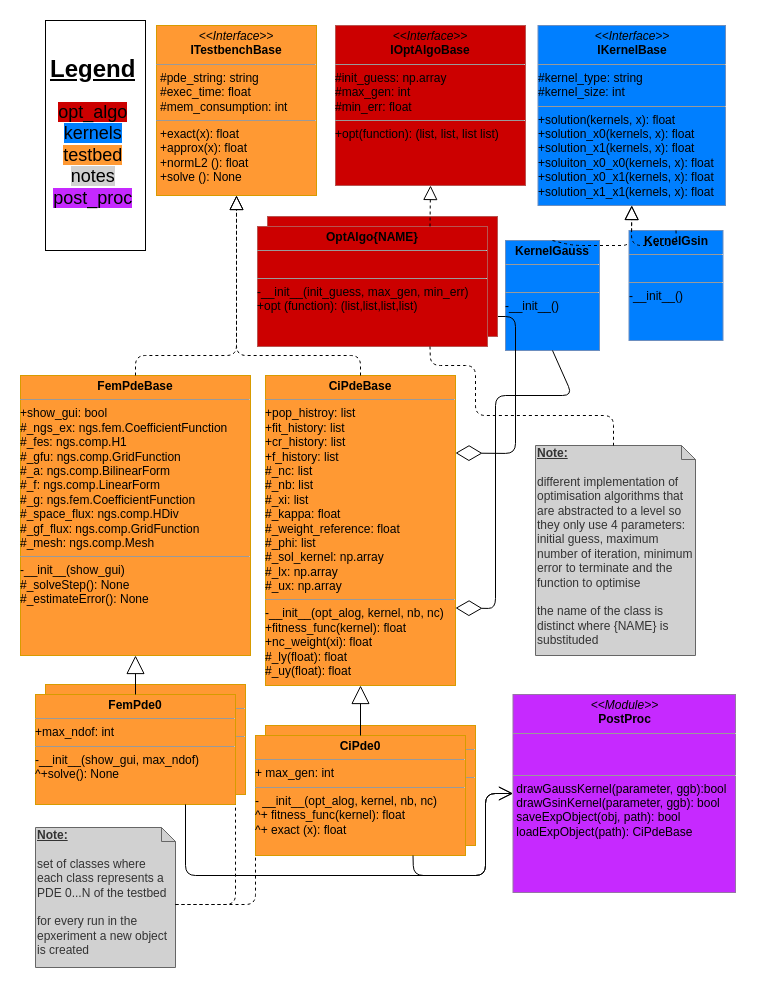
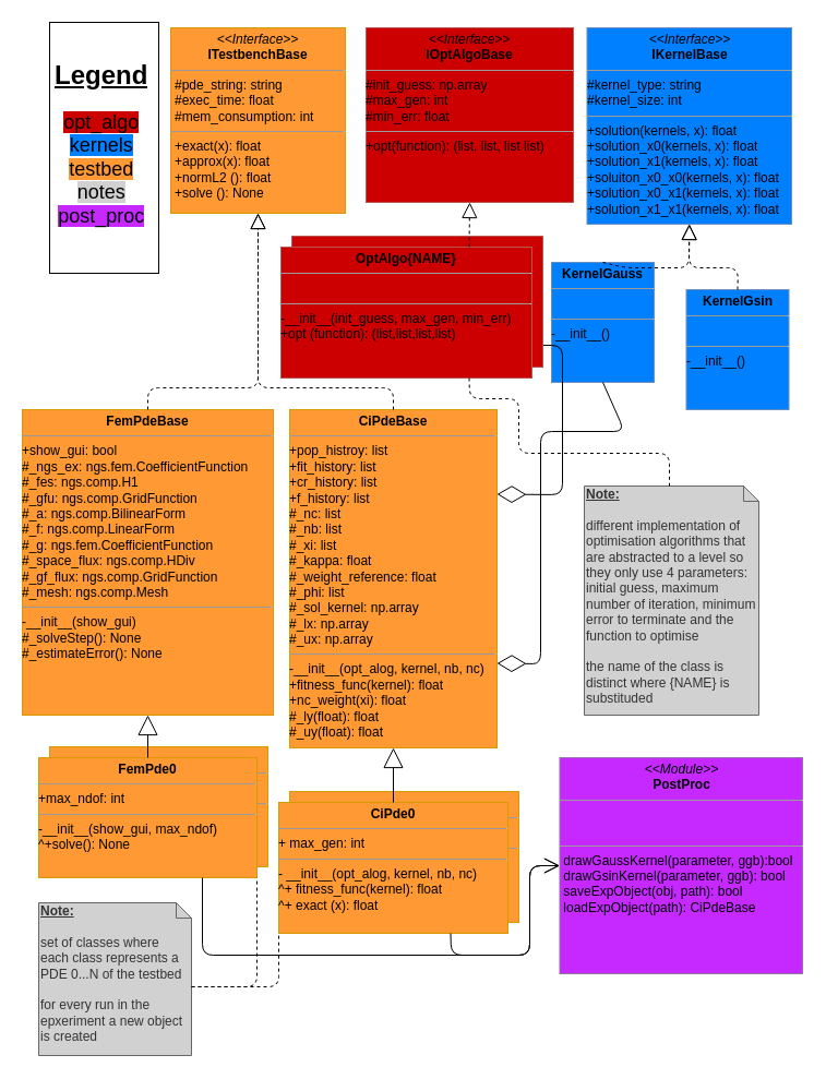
  <mxCell id="0" />
  <mxCell id="1" parent="0" />
  <mxCell id="2" value="&lt;p style=&quot;margin: 0px ; margin-top: 4px ; text-align: center&quot;&gt;&lt;br&gt;&lt;/p&gt;&lt;hr size=&quot;1&quot;&gt;&lt;div&gt;&lt;br&gt;&lt;/div&gt;&lt;hr size=&quot;1&quot;&gt;&lt;p style=&quot;margin: 0px ; margin-left: 4px&quot;&gt;&lt;br&gt;&lt;/p&gt;" style="verticalAlign=top;align=left;overflow=fill;fontSize=12;fontFamily=Helvetica;html=1;fillColor=#FF9933;strokeColor=#d79b00;" parent="1" vertex="1"><mxGeometry x="265" y="725" width="210" height="120" as="geometry" /></mxCell>
  <mxCell id="3" value="&lt;p style=&quot;margin: 0px ; margin-top: 4px ; text-align: center&quot;&gt;&lt;br&gt;&lt;/p&gt;&lt;hr size=&quot;1&quot;&gt;&lt;div&gt;&lt;br&gt;&lt;/div&gt;&lt;hr size=&quot;1&quot;&gt;&lt;p style=&quot;margin: 0px ; margin-left: 4px&quot;&gt;&lt;br&gt;&lt;/p&gt;" style="verticalAlign=top;align=left;overflow=fill;fontSize=12;fontFamily=Helvetica;html=1;fillColor=#FF9933;strokeColor=#d79b00;" parent="1" vertex="1"><mxGeometry x="45" y="684" width="200" height="110" as="geometry" /></mxCell>
  <mxCell id="4" value="&lt;p style=&quot;margin: 0px ; margin-top: 4px ; text-align: center&quot;&gt;&lt;i&gt;&amp;lt;&amp;lt;Interface&amp;gt;&amp;gt;&lt;/i&gt;&lt;br&gt;&lt;b&gt;ITestbenchBase&lt;/b&gt;&lt;/p&gt;&lt;hr size=&quot;1&quot;&gt;&lt;p style=&quot;margin: 0px ; margin-left: 4px&quot;&gt;#pde_string: string&lt;br&gt;#exec_time: float&lt;/p&gt;&lt;p style=&quot;margin: 0px ; margin-left: 4px&quot;&gt;#mem_consumption: int&lt;br&gt;&lt;/p&gt;&lt;hr size=&quot;1&quot;&gt;&lt;p style=&quot;margin: 0px ; margin-left: 4px&quot;&gt;+exact(x): float&lt;br&gt;+approx(x): float&lt;/p&gt;&lt;p style=&quot;margin: 0px ; margin-left: 4px&quot;&gt;+normL2 (): float&lt;/p&gt;&lt;p style=&quot;margin: 0px ; margin-left: 4px&quot;&gt;+solve (): None&lt;br&gt;&lt;/p&gt;" style="verticalAlign=top;align=left;overflow=fill;fontSize=12;fontFamily=Helvetica;html=1;rounded=0;shadow=0;comic=0;labelBackgroundColor=none;strokeWidth=1;fillColor=#FF9933;strokeColor=#d79b00;" parent="1" vertex="1"><mxGeometry x="156" y="25" width="160" height="170" as="geometry" /></mxCell>
  <mxCell id="5" value="&lt;p style=&quot;margin: 0px ; margin-top: 4px ; text-align: center&quot;&gt;&lt;i&gt;&amp;lt;&amp;lt;Interface&amp;gt;&amp;gt;&lt;/i&gt;&lt;br&gt;&lt;b&gt;IKernelBase&lt;/b&gt;&lt;/p&gt;&lt;hr size=&quot;1&quot;&gt;&lt;div&gt;#kernel_type: string&lt;/div&gt;&lt;div&gt;#kernel_size: int&lt;/div&gt;&lt;hr size=&quot;1&quot;&gt;&lt;div&gt;+solution(kernels, x): float&lt;/div&gt;&lt;div&gt;+solution_x0(kernels, x): float&lt;br&gt;&lt;/div&gt;&lt;div&gt;+solution_x1(kernels, x): float&lt;br&gt;&lt;/div&gt;&lt;div&gt;+soluiton_x0_x0(kernels, x): float&lt;br&gt;&lt;/div&gt;&lt;div&gt;+solution_x0_x1(kernels, x): float&lt;br&gt;&lt;/div&gt;&lt;div&gt;+solution_x1_x1(kernels, x): float&lt;/div&gt;" style="verticalAlign=top;align=left;overflow=fill;fontSize=12;fontFamily=Helvetica;html=1;rounded=0;shadow=0;comic=0;labelBackgroundColor=none;strokeWidth=1;fillColor=#007FFF;strokeColor=#6c8ebf;" parent="1" vertex="1"><mxGeometry x="537.5" y="25" width="187.5" height="180" as="geometry" /></mxCell>
  <mxCell id="6" value="&lt;p style=&quot;margin: 0px ; margin-top: 4px ; text-align: center&quot;&gt;&lt;b&gt;FemPdeBase&lt;/b&gt;&lt;br&gt;&lt;/p&gt;&lt;hr size=&quot;1&quot;&gt;&lt;div&gt;+show_gui: bool &lt;br&gt;&lt;/div&gt;&lt;div&gt;#_ngs_ex: ngs.fem.CoefficientFunction&lt;br&gt;&lt;/div&gt;&lt;div&gt;#_fes: ngs.comp.H1&lt;br&gt;&lt;/div&gt;&lt;div&gt;#_gfu: ngs.comp.GridFunction&lt;br&gt;&lt;/div&gt;&lt;div&gt;#_a: ngs.comp.BilinearForm&lt;br&gt;&lt;/div&gt;&lt;div&gt;#_f: ngs.comp.LinearForm&lt;br&gt;&lt;/div&gt;&lt;div&gt;#_g: ngs.fem.CoefficientFunction&lt;br&gt;&lt;/div&gt;&lt;div&gt;#_space_flux: ngs.comp.HDiv&lt;br&gt;&lt;/div&gt;&lt;div&gt;#_gf_flux: ngs.comp.GridFunction&lt;br&gt;&lt;/div&gt;&lt;div&gt;#_mesh: ngs.comp.Mesh&lt;/div&gt;&lt;hr size=&quot;1&quot;&gt;&lt;div&gt;-__init__(show_gui)&lt;/div&gt;&lt;div&gt;#_solveStep(): None&lt;br&gt;&lt;/div&gt;&lt;div&gt;#_estimateError(): None &lt;br&gt;&lt;/div&gt;" style="verticalAlign=top;align=left;overflow=fill;fontSize=12;fontFamily=Helvetica;html=1;fillColor=#FF9933;strokeColor=#d79b00;" parent="1" vertex="1"><mxGeometry x="20" y="375" width="230" height="280" as="geometry" /></mxCell>
  <mxCell id="7" value="&lt;p style=&quot;margin: 0px ; margin-top: 4px ; text-align: center&quot;&gt;&lt;b&gt;CiPdeBase&lt;/b&gt;&lt;br&gt;&lt;/p&gt;&lt;hr size=&quot;1&quot;&gt;&lt;div&gt;+pop_histroy: list&lt;/div&gt;&lt;div&gt;+fit_history: list&lt;br&gt;&lt;/div&gt;&lt;div&gt;+cr_history: list&lt;br&gt;&lt;/div&gt;&lt;div&gt;+f_history: list&lt;br&gt;&lt;/div&gt;&lt;div&gt;#_nc: list&lt;br&gt;&lt;/div&gt;&lt;div&gt;#_nb: list&lt;br&gt;&lt;/div&gt;&lt;div&gt;#_xi: list&lt;br&gt;&lt;/div&gt;&lt;div&gt;#_kappa: float&lt;br&gt;&lt;/div&gt;&lt;div&gt;#_weight_reference: float&lt;br&gt;&lt;/div&gt;&lt;div&gt;#_phi: list&lt;br&gt;&lt;/div&gt;&lt;div&gt;#_sol_kernel: np.array&lt;br&gt;&lt;/div&gt;&lt;div&gt;#_lx: np.array&lt;br&gt;&lt;/div&gt;&lt;div&gt;#_ux: np.array&lt;/div&gt;&lt;hr size=&quot;1&quot;&gt;&lt;div&gt;-__init__(opt_alog, kernel, nb, nc)&lt;/div&gt;&lt;div&gt;+fitness_func(kernel): float&lt;/div&gt;&lt;div&gt;+nc_weight(xi): float&lt;br&gt;&lt;/div&gt;&lt;div&gt;#_ly(float): float&lt;br&gt;&lt;/div&gt;&lt;div&gt;#_uy(float): float&lt;/div&gt;" style="verticalAlign=top;align=left;overflow=fill;fontSize=12;fontFamily=Helvetica;html=1;fillColor=#FF9933;strokeColor=#d79b00;" parent="1" vertex="1"><mxGeometry x="265" y="375" width="190" height="310" as="geometry" /></mxCell>
  <mxCell id="8" value="" style="endArrow=block;dashed=1;endFill=0;endSize=12;html=1;exitX=0.5;exitY=0;exitDx=0;exitDy=0;entryX=0.5;entryY=1;entryDx=0;entryDy=0;" parent="1" source="6" target="4" edge="1"><mxGeometry width="160" relative="1" as="geometry"><mxPoint x="77" y="655" as="sourcePoint" /><mxPoint x="157" y="215" as="targetPoint" /><Array as="points"><mxPoint x="135" y="355" /><mxPoint x="236" y="355" /></Array></mxGeometry></mxCell>
  <mxCell id="9" value="" style="endArrow=block;dashed=1;endFill=0;endSize=12;html=1;exitX=0.5;exitY=0;exitDx=0;exitDy=0;entryX=0.5;entryY=1;entryDx=0;entryDy=0;" parent="1" source="7" target="4" edge="1"><mxGeometry width="160" relative="1" as="geometry"><mxPoint x="127" y="705" as="sourcePoint" /><mxPoint x="287" y="705" as="targetPoint" /><Array as="points"><mxPoint x="360" y="355" /><mxPoint x="236" y="355" /></Array></mxGeometry></mxCell>
  <mxCell id="10" value="&lt;p style=&quot;margin: 0px ; margin-top: 4px ; text-align: center&quot;&gt;&lt;b&gt;KernelGauss&lt;/b&gt;&lt;br&gt;&lt;/p&gt;&lt;hr size=&quot;1&quot;&gt;&lt;div&gt;&lt;br&gt;&lt;/div&gt;&lt;hr size=&quot;1&quot;&gt;-__init__()" style="verticalAlign=top;align=left;overflow=fill;fontSize=12;fontFamily=Helvetica;html=1;fillColor=#007FFF;strokeColor=#6c8ebf;" parent="1" vertex="1"><mxGeometry x="505" y="240" width="94" height="110" as="geometry" /></mxCell>
  <mxCell id="11" value="&lt;div&gt;&lt;u&gt;&lt;b&gt;Note: &lt;/b&gt;&lt;br&gt;&lt;/u&gt;&lt;/div&gt;&lt;div&gt;&lt;u&gt;&lt;/u&gt;&lt;br&gt;&lt;/div&gt;&lt;div&gt;set of classes where each class represents a &lt;br&gt;&lt;/div&gt;&lt;div&gt;PDE 0...N of the testbed&lt;/div&gt;&lt;div&gt;&lt;br&gt;&lt;/div&gt;&lt;div&gt;for every run in the epxeriment a new object is created&lt;br&gt;&lt;/div&gt;" style="shape=note;whiteSpace=wrap;html=1;size=14;verticalAlign=top;align=left;spacingTop=-6;fillColor=#D1D1D1;strokeColor=#666666;fontColor=#333333;" parent="1" vertex="1"><mxGeometry x="35" y="827" width="140" height="140" as="geometry" /></mxCell>
  <mxCell id="12" value="" style="endArrow=diamondThin;endFill=0;endSize=24;html=1;entryX=1;entryY=0.25;entryDx=0;entryDy=0;exitX=1;exitY=0.75;exitDx=0;exitDy=0;" parent="1" source="21" target="7" edge="1"><mxGeometry width="160" relative="1" as="geometry"><mxPoint x="545" y="425" as="sourcePoint" /><mxPoint x="447" y="325" as="targetPoint" /><Array as="points"><mxPoint x="515" y="316" /><mxPoint x="515" y="453" /></Array></mxGeometry></mxCell>
  <mxCell id="13" value="&lt;p style=&quot;margin: 0px ; margin-top: 4px ; text-align: center&quot;&gt;&lt;b&gt;FemPde0&lt;/b&gt;&lt;br&gt;&lt;/p&gt;&lt;hr size=&quot;1&quot;&gt;&lt;div&gt;+max_ndof: int&lt;br&gt;&lt;/div&gt;&lt;hr size=&quot;1&quot;&gt;&lt;div&gt;-__init__(show_gui, max_ndof)&lt;/div&gt;&lt;div&gt;^+solve(): None&lt;/div&gt;" style="verticalAlign=top;align=left;overflow=fill;fontSize=12;fontFamily=Helvetica;html=1;fillColor=#FF9933;strokeColor=#d79b00;" parent="1" vertex="1"><mxGeometry x="35" y="694" width="200" height="110" as="geometry" /></mxCell>
  <mxCell id="14" value="" style="endArrow=block;endSize=16;endFill=0;html=1;exitX=0.5;exitY=0;exitDx=0;exitDy=0;entryX=0.5;entryY=1;entryDx=0;entryDy=0;" parent="1" source="13" target="6" edge="1"><mxGeometry x="-0.143" y="30" width="160" relative="1" as="geometry"><mxPoint x="317" y="655" as="sourcePoint" /><mxPoint x="107" y="595" as="targetPoint" /><mxPoint as="offset" /></mxGeometry></mxCell>
  <mxCell id="15" value="&lt;p style=&quot;margin: 0px ; margin-top: 4px ; text-align: center&quot;&gt;&lt;b&gt;CiPde0&lt;/b&gt;&lt;br&gt;&lt;/p&gt;&lt;hr size=&quot;1&quot;&gt;&lt;div&gt;+ max_gen: int&lt;br&gt;&lt;/div&gt;&lt;hr size=&quot;1&quot;&gt;&lt;div&gt;- __init__(opt_alog, kernel, nb, nc)&lt;/div&gt;&lt;div&gt;^+ fitness_func(kernel): float&lt;br&gt;&lt;/div&gt;&lt;div&gt;^+ exact (x): float&lt;br&gt;&lt;/div&gt;&lt;div&gt;&lt;br&gt;&lt;/div&gt;" style="verticalAlign=top;align=left;overflow=fill;fontSize=12;fontFamily=Helvetica;html=1;fillColor=#FF9933;strokeColor=#d79b00;" parent="1" vertex="1"><mxGeometry x="255" y="735" width="210" height="120" as="geometry" /></mxCell>
  <mxCell id="16" value="" style="endArrow=block;endSize=16;endFill=0;html=1;entryX=0.5;entryY=1;entryDx=0;entryDy=0;exitX=0.5;exitY=0;exitDx=0;exitDy=0;" parent="1" source="15" target="7" edge="1"><mxGeometry x="-0.143" y="30" width="160" relative="1" as="geometry"><mxPoint x="342" y="635" as="sourcePoint" /><mxPoint x="437" y="605" as="targetPoint" /><mxPoint as="offset" /></mxGeometry></mxCell>
  <mxCell id="17" value="" style="endArrow=none;dashed=1;html=1;exitX=0;exitY=0;exitDx=140;exitDy=77;exitPerimeter=0;entryX=0;entryY=1;entryDx=0;entryDy=0;" parent="1" source="11" target="15" edge="1"><mxGeometry width="50" height="50" relative="1" as="geometry"><mxPoint x="417" y="835" as="sourcePoint" /><mxPoint x="467" y="785" as="targetPoint" /><Array as="points"><mxPoint x="255" y="904" /></Array></mxGeometry></mxCell>
  <mxCell id="18" value="&lt;p style=&quot;margin: 0px ; margin-top: 4px ; text-align: center&quot;&gt;&lt;i&gt;&amp;lt;&amp;lt;Interface&amp;gt;&amp;gt;&lt;/i&gt;&lt;br&gt;&lt;b&gt;IOptAlgoBase&lt;/b&gt;&lt;/p&gt;&lt;hr size=&quot;1&quot;&gt;&lt;div&gt;#init_guess: np.array&lt;/div&gt;&lt;div&gt;#max_gen: int&lt;br&gt;&lt;/div&gt;&lt;div&gt;#min_err: float&lt;br&gt;&lt;/div&gt;&lt;hr size=&quot;1&quot;&gt;+opt(function): (list, list, list list)" style="verticalAlign=top;align=left;overflow=fill;fontSize=12;fontFamily=Helvetica;html=1;rounded=0;shadow=0;comic=0;labelBackgroundColor=none;strokeWidth=1;fillColor=#CC0000;strokeColor=#b85450;" parent="1" vertex="1"><mxGeometry x="335" y="25" width="190" height="160" as="geometry" /></mxCell>
  <mxCell id="19" value="" style="endArrow=diamondThin;endFill=0;endSize=24;html=1;entryX=1;entryY=0.75;entryDx=0;entryDy=0;exitX=0.5;exitY=1;exitDx=0;exitDy=0;" parent="1" source="10" target="7" edge="1"><mxGeometry width="160" relative="1" as="geometry"><mxPoint x="475" y="665" as="sourcePoint" /><mxPoint x="635" y="665" as="targetPoint" /><Array as="points"><mxPoint x="572" y="395" /><mxPoint x="495" y="395" /><mxPoint x="495" y="608" /></Array></mxGeometry></mxCell>
  <mxCell id="20" value="" style="verticalAlign=top;align=left;overflow=fill;fontSize=12;fontFamily=Helvetica;html=1;fillColor=#CC0000;strokeColor=#b85450;" parent="1" vertex="1"><mxGeometry x="267" y="216" width="230" height="120" as="geometry" /></mxCell>
  <mxCell id="21" value="&lt;p style=&quot;margin: 0px ; margin-top: 4px ; text-align: center&quot;&gt;&lt;b&gt;OptAlgo{NAME}&lt;/b&gt;&lt;br&gt;&lt;/p&gt;&lt;hr size=&quot;1&quot;&gt;&lt;div&gt;&lt;br&gt;&lt;/div&gt;&lt;hr size=&quot;1&quot;&gt;&lt;div&gt;-__init__(init_guess, max_gen, min_err)&lt;/div&gt;&lt;div&gt;+opt (function): (list,list,list,list)&lt;/div&gt;&lt;p style=&quot;margin: 0px ; margin-left: 4px&quot;&gt;&lt;br&gt;&lt;/p&gt;" style="verticalAlign=top;align=left;overflow=fill;fontSize=12;fontFamily=Helvetica;html=1;fillColor=#CC0000;strokeColor=#b85450;" parent="1" vertex="1"><mxGeometry x="257" y="226" width="230" height="120" as="geometry" /></mxCell>
  <mxCell id="22" value="&lt;div&gt;&lt;u&gt;&lt;b&gt;Note: &lt;/b&gt;&lt;br&gt;&lt;/u&gt;&lt;/div&gt;&lt;div&gt;&lt;br&gt;&lt;/div&gt;&lt;div&gt;different implementation of&amp;nbsp;&lt;/div&gt;&lt;div&gt;optimisation algorithms that &lt;br&gt;&lt;/div&gt;&lt;div&gt;are abstracted to a level so they only use 4 parameters: initial guess, maximum number of iteration, minimum error to terminate and the function to optimise&lt;/div&gt;&lt;div&gt;&lt;br&gt;&lt;/div&gt;&lt;div&gt;the name of the class is distinct where {NAME} is substituded&lt;br&gt;&lt;/div&gt;&lt;div&gt;&lt;br&gt;&lt;/div&gt;" style="shape=note;whiteSpace=wrap;html=1;size=14;verticalAlign=top;align=left;spacingTop=-6;fillColor=#D1D1D1;strokeColor=#666666;fontColor=#333333;" parent="1" vertex="1"><mxGeometry x="535" y="445" width="160" height="210" as="geometry" /></mxCell>
  <mxCell id="23" value="" style="endArrow=block;dashed=1;endFill=0;endSize=12;html=1;entryX=0.5;entryY=1;entryDx=0;entryDy=0;exitX=0.75;exitY=0;exitDx=0;exitDy=0;" parent="1" source="21" target="18" edge="1"><mxGeometry width="160" relative="1" as="geometry"><mxPoint x="525" y="255" as="sourcePoint" /><mxPoint x="727" y="225" as="targetPoint" /><Array as="points" /></mxGeometry></mxCell>
  <mxCell id="24" value="" style="endArrow=none;dashed=1;html=1;entryX=0;entryY=0;entryDx=78;entryDy=0;entryPerimeter=0;exitX=0.75;exitY=1;exitDx=0;exitDy=0;" parent="1" source="21" target="22" edge="1"><mxGeometry width="50" height="50" relative="1" as="geometry"><mxPoint x="485" y="375" as="sourcePoint" /><mxPoint x="645" y="655" as="targetPoint" /><Array as="points"><mxPoint x="430" y="365" /><mxPoint x="475" y="365" /><mxPoint x="475" y="415" /><mxPoint x="613" y="415" /></Array></mxGeometry></mxCell>
  <mxCell id="25" value="&lt;h1 align=&quot;center&quot;&gt;&lt;br&gt;&lt;u&gt;Legend&lt;/u&gt;&lt;br&gt;&lt;/h1&gt;&lt;p style=&quot;font-size: 18px&quot; align=&quot;center&quot;&gt;&lt;span style=&quot;background-color: rgb(204 , 0 , 0)&quot;&gt;opt_algo&lt;/span&gt;&lt;br&gt;&lt;span style=&quot;background-color: rgb(0 , 127 , 255)&quot;&gt;kernels&lt;/span&gt;&lt;br&gt;&lt;span style=&quot;background-color: rgb(255 , 153 , 51)&quot;&gt;testbed&lt;/span&gt;&lt;br&gt;&lt;span style=&quot;background-color: rgb(209 , 209 , 209)&quot;&gt;notes&lt;/span&gt;&lt;br&gt;&lt;span style=&quot;background-color: rgb(198 , 41 , 255)&quot;&gt;post_proc&lt;/span&gt;&lt;br&gt;&lt;/p&gt;" style="text;html=1;strokeColor=#000000;fillColor=none;spacing=5;spacingTop=-20;whiteSpace=wrap;overflow=hidden;rounded=0;" parent="1" vertex="1"><mxGeometry x="45" y="20" width="100" height="230" as="geometry" /></mxCell>
  <mxCell id="26" value="" style="endArrow=block;dashed=1;endFill=0;endSize=12;html=1;exitX=0.5;exitY=0;exitDx=0;exitDy=0;entryX=0.5;entryY=1;entryDx=0;entryDy=0;" parent="1" source="10" target="5" edge="1"><mxGeometry width="160" relative="1" as="geometry"><mxPoint x="490" y="265" as="sourcePoint" /><mxPoint x="685" y="225" as="targetPoint" /><Array as="points"><mxPoint x="572" y="245" /><mxPoint x="631" y="245" /></Array></mxGeometry></mxCell>
  <mxCell id="27" value="" style="endArrow=open;endFill=1;endSize=12;html=1;entryX=0;entryY=0.5;entryDx=0;entryDy=0;exitX=0.75;exitY=1;exitDx=0;exitDy=0;" parent="1" source="15" target="29" edge="1"><mxGeometry width="160" relative="1" as="geometry"><mxPoint x="385" y="865" as="sourcePoint" /><mxPoint x="675" y="792.5" as="targetPoint" /><Array as="points"><mxPoint x="413" y="875" /><mxPoint x="485" y="875" /><mxPoint x="485" y="793" /></Array></mxGeometry></mxCell>
  <mxCell id="28" value="" style="endArrow=open;endFill=1;endSize=12;html=1;exitX=0.75;exitY=1;exitDx=0;exitDy=0;entryX=0;entryY=0.5;entryDx=0;entryDy=0;" parent="1" source="13" target="29" edge="1"><mxGeometry width="160" relative="1" as="geometry"><mxPoint x="315" y="957.5" as="sourcePoint" /><mxPoint x="675" y="792.5" as="targetPoint" /><Array as="points"><mxPoint x="185" y="875" /><mxPoint x="485" y="875" /><mxPoint x="485" y="793" /></Array></mxGeometry></mxCell>
  <mxCell id="29" value="&lt;p style=&quot;margin: 0px ; margin-top: 4px ; text-align: center&quot;&gt;&lt;i&gt;&amp;lt;&amp;lt;Module&amp;gt;&amp;gt;&lt;/i&gt;&lt;br&gt;&lt;b&gt;PostProc&lt;/b&gt;&lt;/p&gt;&lt;hr size=&quot;1&quot;&gt;&lt;p style=&quot;margin: 0px ; margin-left: 4px&quot;&gt;&lt;br&gt;&lt;/p&gt;&lt;p style=&quot;margin: 0px ; margin-left: 4px&quot;&gt;&lt;br&gt;&lt;/p&gt;&lt;hr size=&quot;1&quot;&gt;&lt;div&gt;&amp;nbsp;drawGaussKernel(parameter, ggb):bool&lt;/div&gt;&lt;div&gt;&amp;nbsp;drawGsinKernel(parameter, ggb): bool&lt;/div&gt;&lt;div&gt;&amp;nbsp;saveExpObject(obj, path): bool&lt;/div&gt;&lt;div&gt;&amp;nbsp;loadExpObject(path): CiPdeBase&lt;br&gt;&lt;/div&gt;" style="verticalAlign=top;align=left;overflow=fill;fontSize=12;fontFamily=Helvetica;html=1;fillColor=#C629FF;strokeColor=#9673a6;" parent="1" vertex="1"><mxGeometry x="512.5" y="694" width="222.5" height="198" as="geometry" /></mxCell>
  <mxCell id="30" value="" style="endArrow=none;dashed=1;html=1;exitX=0;exitY=0;exitDx=140;exitDy=77;exitPerimeter=0;entryX=1;entryY=1;entryDx=0;entryDy=0;" parent="1" source="11" target="13" edge="1"><mxGeometry width="50" height="50" relative="1" as="geometry"><mxPoint x="225" y="975" as="sourcePoint" /><mxPoint x="420" y="918" as="targetPoint" /><Array as="points"><mxPoint x="235" y="904" /></Array></mxGeometry></mxCell>
- <mxCell id="31" value="&lt;p style=&quot;margin: 0px ; margin-top: 4px ; text-align: center&quot;&gt;&lt;b&gt;KernelGsin&lt;/b&gt;&lt;br&gt;&lt;/p&gt;&lt;hr size=&quot;1&quot;&gt;&lt;div&gt;&lt;br&gt;&lt;/div&gt;&lt;hr size=&quot;1&quot;&gt;-__init__()" style="verticalAlign=top;align=left;overflow=fill;fontSize=12;fontFamily=Helvetica;html=1;fillColor=#007FFF;strokeColor=#6c8ebf;" parent="1" vertex="1"><mxGeometry x="628.5" y="230" width="94" height="110" as="geometry" /></mxCell>
+ <mxCell id="31" value="&lt;p style=&quot;margin: 0px ; margin-top: 4px ; text-align: center&quot;&gt;&lt;b&gt;KernelGsin&lt;/b&gt;&lt;br&gt;&lt;/p&gt;&lt;hr size=&quot;1&quot;&gt;&lt;div&gt;&lt;br&gt;&lt;/div&gt;&lt;hr size=&quot;1&quot;&gt;-__init__()" style="verticalAlign=top;align=left;overflow=fill;fontSize=12;fontFamily=Helvetica;html=1;fillColor=#007FFF;strokeColor=#6c8ebf;" parent="1" vertex="1"><mxGeometry x="628.5" y="265" width="94" height="110" as="geometry" /></mxCell>
  <mxCell id="32" value="" style="endArrow=block;dashed=1;endFill=0;endSize=12;html=1;exitX=0.5;exitY=0;exitDx=0;exitDy=0;entryX=0.5;entryY=1;entryDx=0;entryDy=0;" parent="1" source="31" target="5" edge="1"><mxGeometry width="160" relative="1" as="geometry"><mxPoint x="572" y="265" as="sourcePoint" /><mxPoint x="565" y="225" as="targetPoint" /><Array as="points"><mxPoint x="676" y="245" /><mxPoint x="631" y="245" /></Array></mxGeometry></mxCell>
